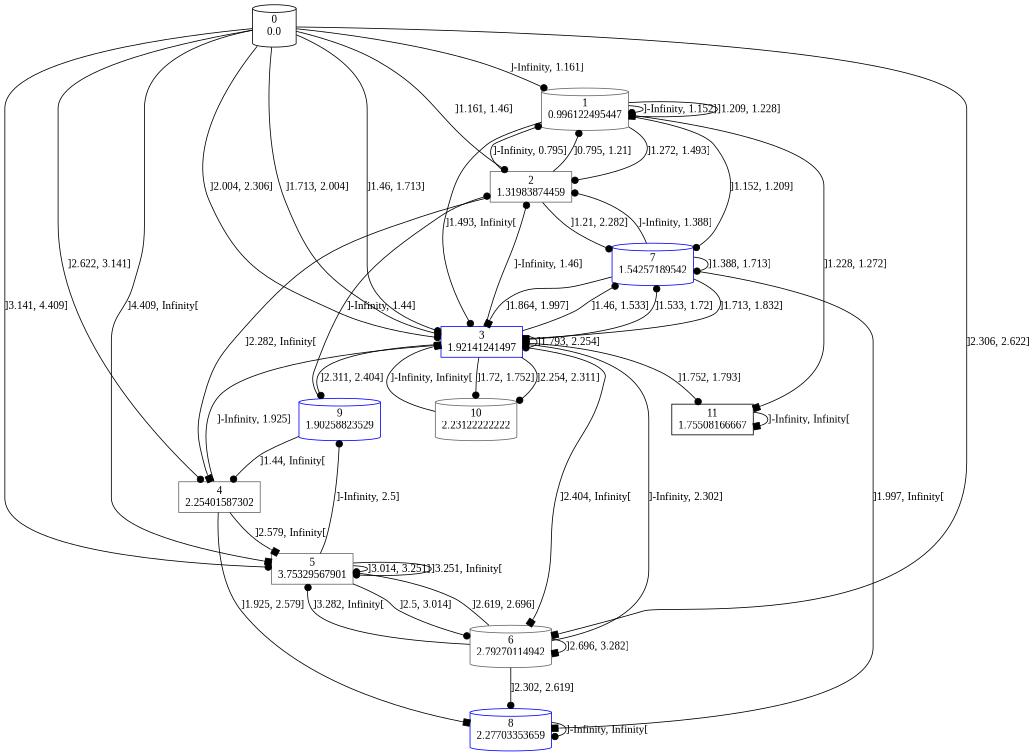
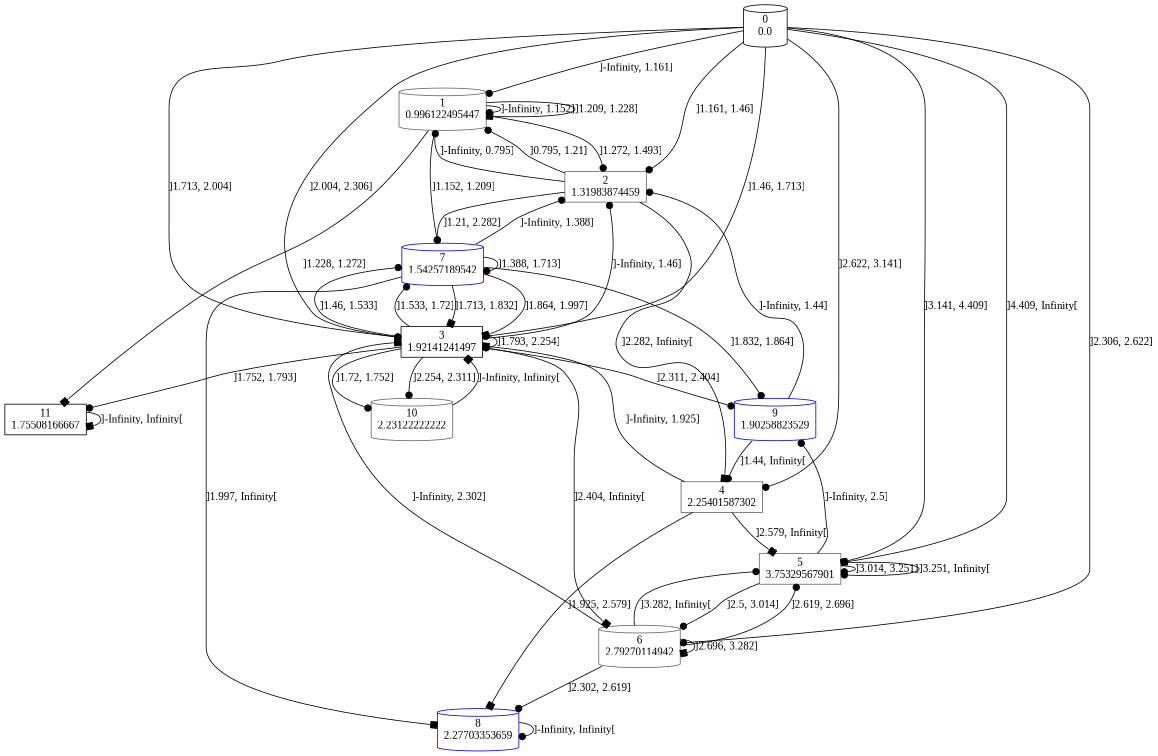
  digraph {
    fontname="Liberation Serif"
    node [color=gray40 fontname="Liberation Serif" shape=cylinder]
    edge [arrowhead=dot fontname="Liberation Serif"]
    n1 [color=black label="0\n0.0"]
    n2 [label="1\n0.996122495447"]
    n3 [label="2\n1.31983874459" shape=box]
-   n4 [color=blue label="3\n1.92141241497" shape=box]
+   n4 [color=black label="3\n1.92141241497" shape=box]
    n5 [label="6\n2.79270114942"]
    n6 [label="4\n2.25401587302" shape=box]
    n7 [label="5\n3.75329567901" shape=box]
    n8 [color=blue label="7\n1.54257189542"]
    n9 [color=black label="11\n1.75508166667" shape=box]
    n10 [label="10\n2.23122222222"]
    n11 [color=blue label="9\n1.90258823529"]
    n12 [color=blue label="8\n2.27703353659"]
    n1 -> n2 [label="]-Infinity, 1.161]"]
    n1 -> n3 [label="]1.161, 1.46]"]
    n1 -> n4 [label="]1.46, 1.713]"]
    n1 -> n4 [label="]1.713, 2.004]"]
    n1 -> n4 [label="]2.004, 2.306]"]
-   n1 -> n5 [arrowhead=box label="]2.306, 2.622]"]
+   n1 -> n5 [label="]2.306, 2.622]"]
    n1 -> n6 [label="]2.622, 3.141]"]
    n1 -> n7 [label="]3.141, 4.409]"]
    n1 -> n7 [arrowhead=box label="]4.409, Infinity["]
    n2 -> n2 [label="]-Infinity, 1.152]"]
    n2 -> n2 [arrowhead=box label="]1.209, 1.228]"]
    n2 -> n3 [label="]1.272, 1.493]"]
-   n2 -> n4 [label="]1.493, Infinity["]
    n2 -> n8 [label="]1.152, 1.209]"]
    n2 -> n9 [arrowhead=box label="]1.228, 1.272]"]
    n3 -> n2 [label="]-Infinity, 0.795]"]
    n3 -> n2 [label="]0.795, 1.21]"]
    n3 -> n6 [arrowhead=box label="]2.282, Infinity["]
    n3 -> n8 [label="]1.21, 2.282]"]
    n4 -> n3 [label="]-Infinity, 1.46]"]
    n4 -> n4 [label="]1.793, 2.254]"]
    n4 -> n5 [arrowhead=box label="]2.404, Infinity["]
    n4 -> n8 [label="]1.46, 1.533]"]
    n4 -> n8 [label="]1.533, 1.72]"]
    n4 -> n9 [label="]1.752, 1.793]"]
    n4 -> n10 [label="]1.72, 1.752]"]
    n4 -> n10 [label="]2.254, 2.311]"]
    n4 -> n11 [label="]2.311, 2.404]"]
    n5 -> n4 [arrowhead=box label="]-Infinity, 2.302]"]
    n5 -> n5 [arrowhead=box label="]2.696, 3.282]"]
    n5 -> n7 [label="]2.619, 2.696]"]
    n5 -> n7 [label="]3.282, Infinity["]
    n5 -> n12 [label="]2.302, 2.619]"]
    n6 -> n4 [arrowhead=box label="]-Infinity, 1.925]"]
    n6 -> n7 [arrowhead=box label="]2.579, Infinity["]
    n6 -> n12 [arrowhead=box label="]1.925, 2.579]"]
    n7 -> n5 [label="]2.5, 3.014]"]
    n7 -> n7 [label="]3.014, 3.251]"]
    n7 -> n7 [label="]3.251, Infinity["]
    n7 -> n11 [label="]-Infinity, 2.5]"]
    n8 -> n3 [label="]-Infinity, 1.388]"]
    n8 -> n4 [arrowhead=box label="]1.713, 1.832]"]
    n8 -> n4 [arrowhead=box label="]1.864, 1.997]"]
    n8 -> n8 [label="]1.388, 1.713]"]
+   n8 -> n11 [label="]1.832, 1.864]"]
    n8 -> n12 [arrowhead=box label="]1.997, Infinity["]
    n9 -> n9 [arrowhead=box label="]-Infinity, Infinity["]
    n10 -> n4 [arrowhead=box label="]-Infinity, Infinity["]
    n11 -> n3 [label="]-Infinity, 1.44]"]
    n11 -> n6 [label="]1.44, Infinity["]
    n12 -> n12 [label="]-Infinity, Infinity["]
  }
